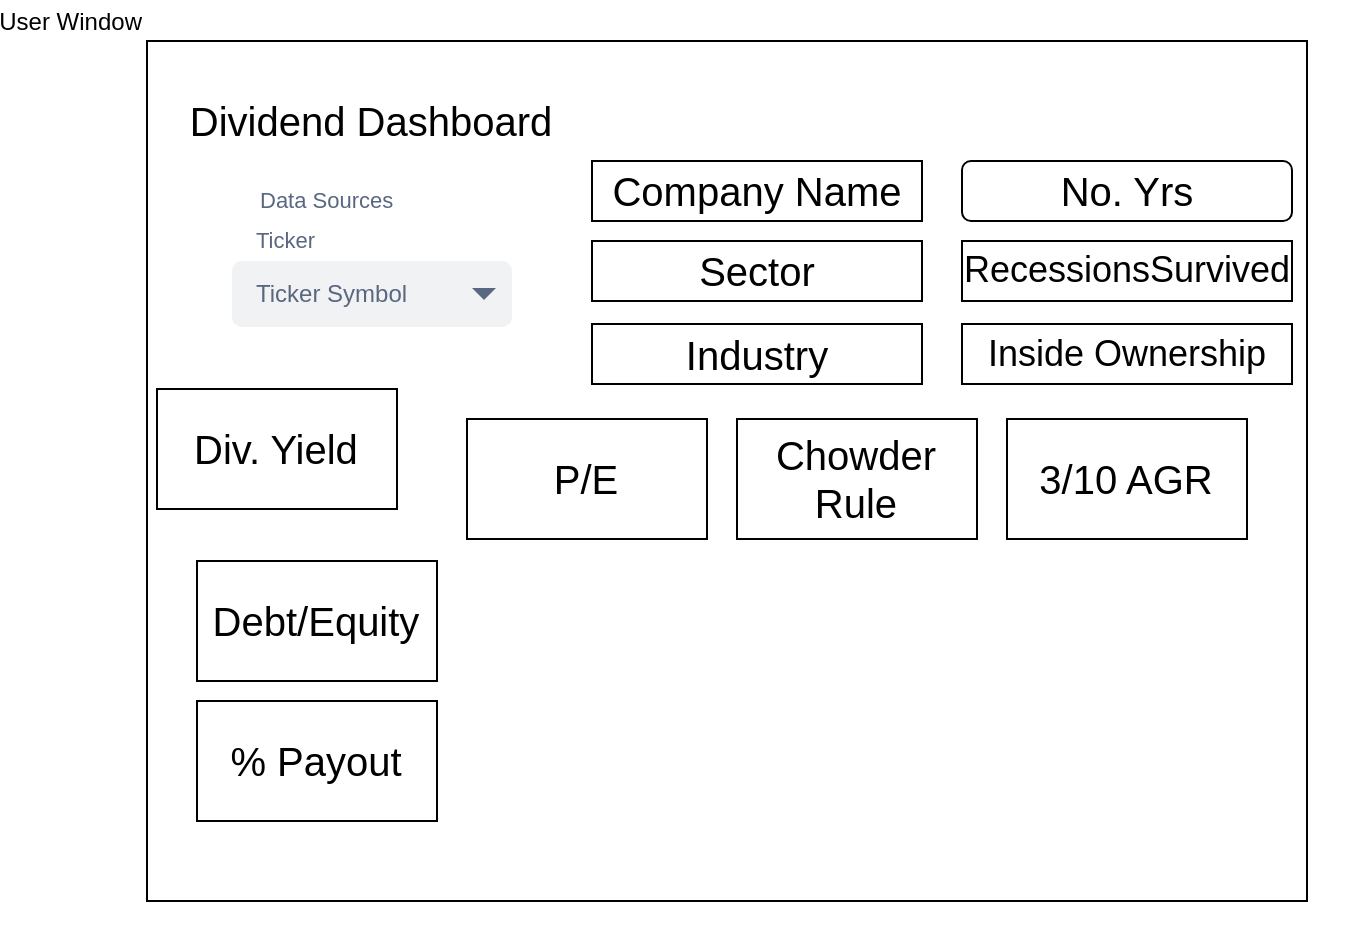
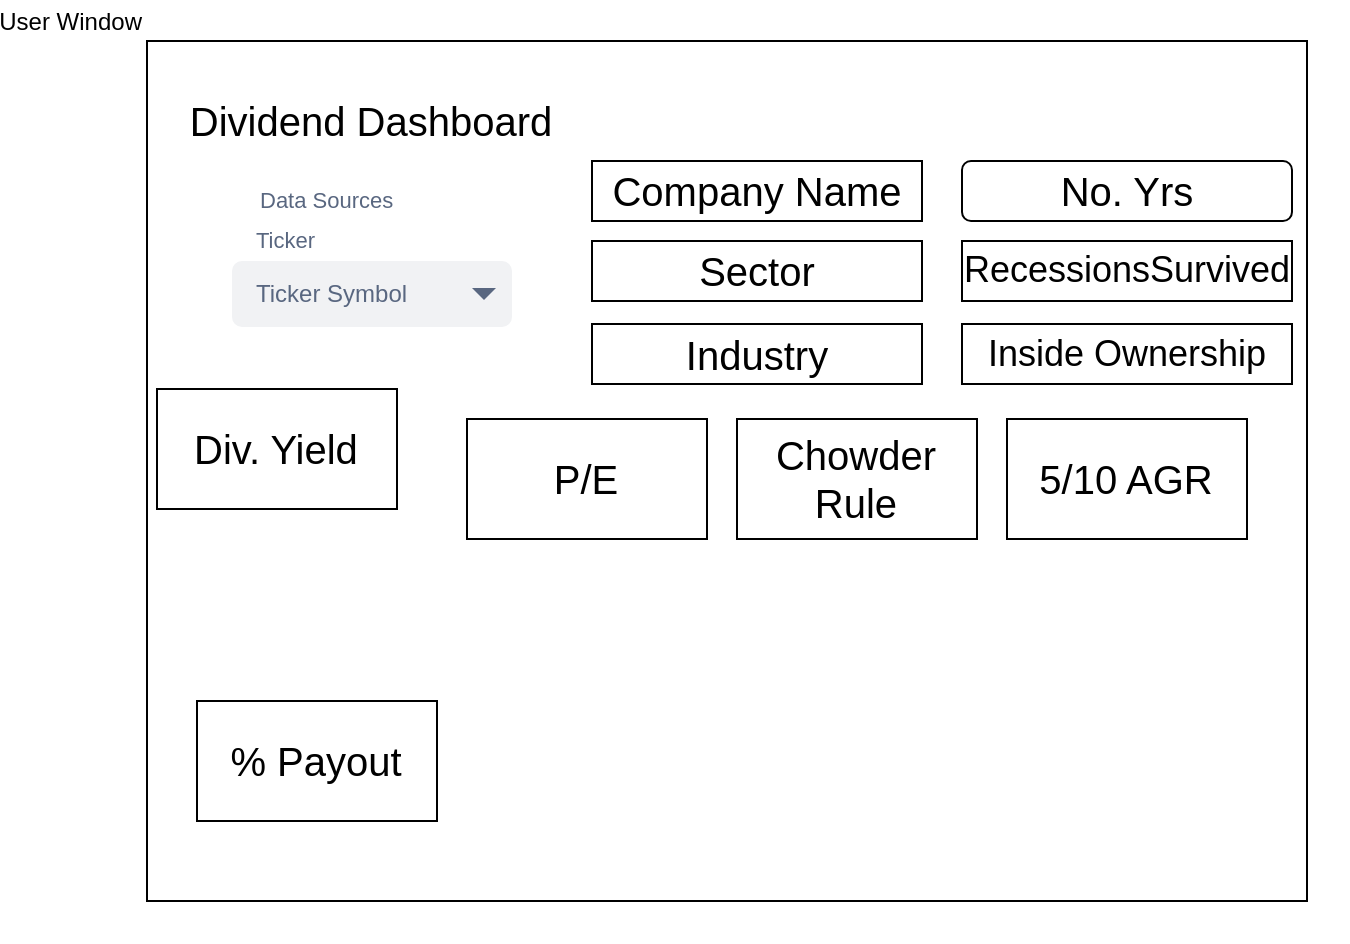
  <mxCell id="0" />
  <mxCell id="1" parent="0" />
  <mxCell id="2" value="User Window" style="rounded=0;whiteSpace=wrap;html=1;fillColor=none;labelPosition=left;verticalLabelPosition=top;align=right;verticalAlign=bottom;" vertex="1" parent="1"><mxGeometry x="20" y="20" width="580" height="430" as="geometry" /></mxCell>
  <mxCell id="3" value="Ticker" style="rounded=1;fillColor=none;strokeColor=none;html=1;fontColor=#596780;align=left;fontSize=11;spacingLeft=10;fontSize=11" vertex="1" parent="1"><mxGeometry x="62.5" y="110" width="100" height="20" as="geometry" /></mxCell>
  <mxCell id="4" value="Ticker Symbol" style="rounded=1;fillColor=#F1F2F4;strokeColor=none;html=1;fontColor=#596780;align=left;fontSize=12;spacingLeft=10" vertex="1" parent="1"><mxGeometry x="62.5" y="130" width="140" height="33" as="geometry" /></mxCell>
  <mxCell id="5" value="" style="shape=triangle;direction=south;fillColor=#596780;strokeColor=none;html=1" vertex="1" parent="4"><mxGeometry x="1" y="0.5" width="12" height="6" relative="1" as="geometry"><mxPoint x="-20" y="-3" as="offset" /></mxGeometry></mxCell>
  <mxCell id="6" value="Dividend&amp;nbsp;Dashboard" style="text;html=1;strokeColor=none;fillColor=none;align=center;verticalAlign=middle;whiteSpace=wrap;rounded=0;fontSize=20;" vertex="1" parent="1"><mxGeometry x="40" y="50" width="185" height="20" as="geometry" /></mxCell>
  <mxCell id="7" value="Company Name" style="rounded=0;whiteSpace=wrap;html=1;fillColor=none;fontSize=20;" vertex="1" parent="1"><mxGeometry x="242.5" y="80" width="165" height="30" as="geometry" /></mxCell>
  <mxCell id="8" value="% Payout" style="rounded=0;whiteSpace=wrap;html=1;fillColor=none;fontSize=20;" vertex="1" parent="1"><mxGeometry x="45" y="350" width="120" height="60" as="geometry" /></mxCell>
  <mxCell id="9" value="Div. Yield" style="rounded=0;whiteSpace=wrap;html=1;fillColor=none;fontSize=20;" vertex="1" parent="1"><mxGeometry x="25" y="194" width="120" height="60" as="geometry" /></mxCell>
  <mxCell id="10" value="P/E" style="rounded=0;whiteSpace=wrap;html=1;fillColor=none;fontSize=20;" vertex="1" parent="1"><mxGeometry x="180" y="209" width="120" height="60" as="geometry" /></mxCell>
- <mxCell id="11" value="Debt/Equity" style="rounded=0;whiteSpace=wrap;html=1;fillColor=none;fontSize=20;" vertex="1" parent="1"><mxGeometry x="45" y="280" width="120" height="60" as="geometry" /></mxCell>
  <mxCell id="12" value="Sector" style="rounded=0;whiteSpace=wrap;html=1;fillColor=none;fontSize=20;" vertex="1" parent="1"><mxGeometry x="242.5" y="120" width="165" height="30" as="geometry" /></mxCell>
  <mxCell id="13" value="No. Yrs" style="whiteSpace=wrap;html=1;fillColor=none;fontSize=20;rounded=1;" vertex="1" parent="1"><mxGeometry x="427.5" y="80" width="165" height="30" as="geometry" /></mxCell>
  <mxCell id="14" value="Chowder Rule" style="rounded=0;whiteSpace=wrap;html=1;fillColor=none;fontSize=20;" vertex="1" parent="1"><mxGeometry x="315" y="209" width="120" height="60" as="geometry" /></mxCell>
- <mxCell id="15" value="3/10 AGR" style="rounded=0;whiteSpace=wrap;html=1;fillColor=none;fontSize=20;" vertex="1" parent="1"><mxGeometry x="450" y="209" width="120" height="60" as="geometry" /></mxCell>
+ <mxCell id="15" value="5/10 AGR" style="rounded=0;whiteSpace=wrap;html=1;fillColor=none;fontSize=20;" vertex="1" parent="1"><mxGeometry x="450" y="209" width="120" height="60" as="geometry" /></mxCell>
  <mxCell id="16" value="RecessionsSurvived" style="rounded=0;whiteSpace=wrap;html=1;fillColor=none;fontSize=18;" vertex="1" parent="1"><mxGeometry x="427.5" y="120" width="165" height="30" as="geometry" /></mxCell>
  <mxCell id="17" value="Inside Ownership" style="rounded=0;whiteSpace=wrap;html=1;fillColor=none;fontSize=18;" vertex="1" parent="1"><mxGeometry x="427.5" y="161.5" width="165" height="30" as="geometry" /></mxCell>
  <mxCell id="18" value="Industry" style="rounded=0;whiteSpace=wrap;html=1;fillColor=none;fontSize=20;" vertex="1" parent="1"><mxGeometry x="242.5" y="161.5" width="165" height="30" as="geometry" /></mxCell>
  <mxCell id="19" value="Data Sources" style="rounded=1;fillColor=none;strokeColor=none;html=1;fontColor=#596780;align=left;fontSize=11;spacingLeft=10;fontSize=11" vertex="1" parent="1"><mxGeometry x="65" y="90" width="100" height="20" as="geometry" /></mxCell>
